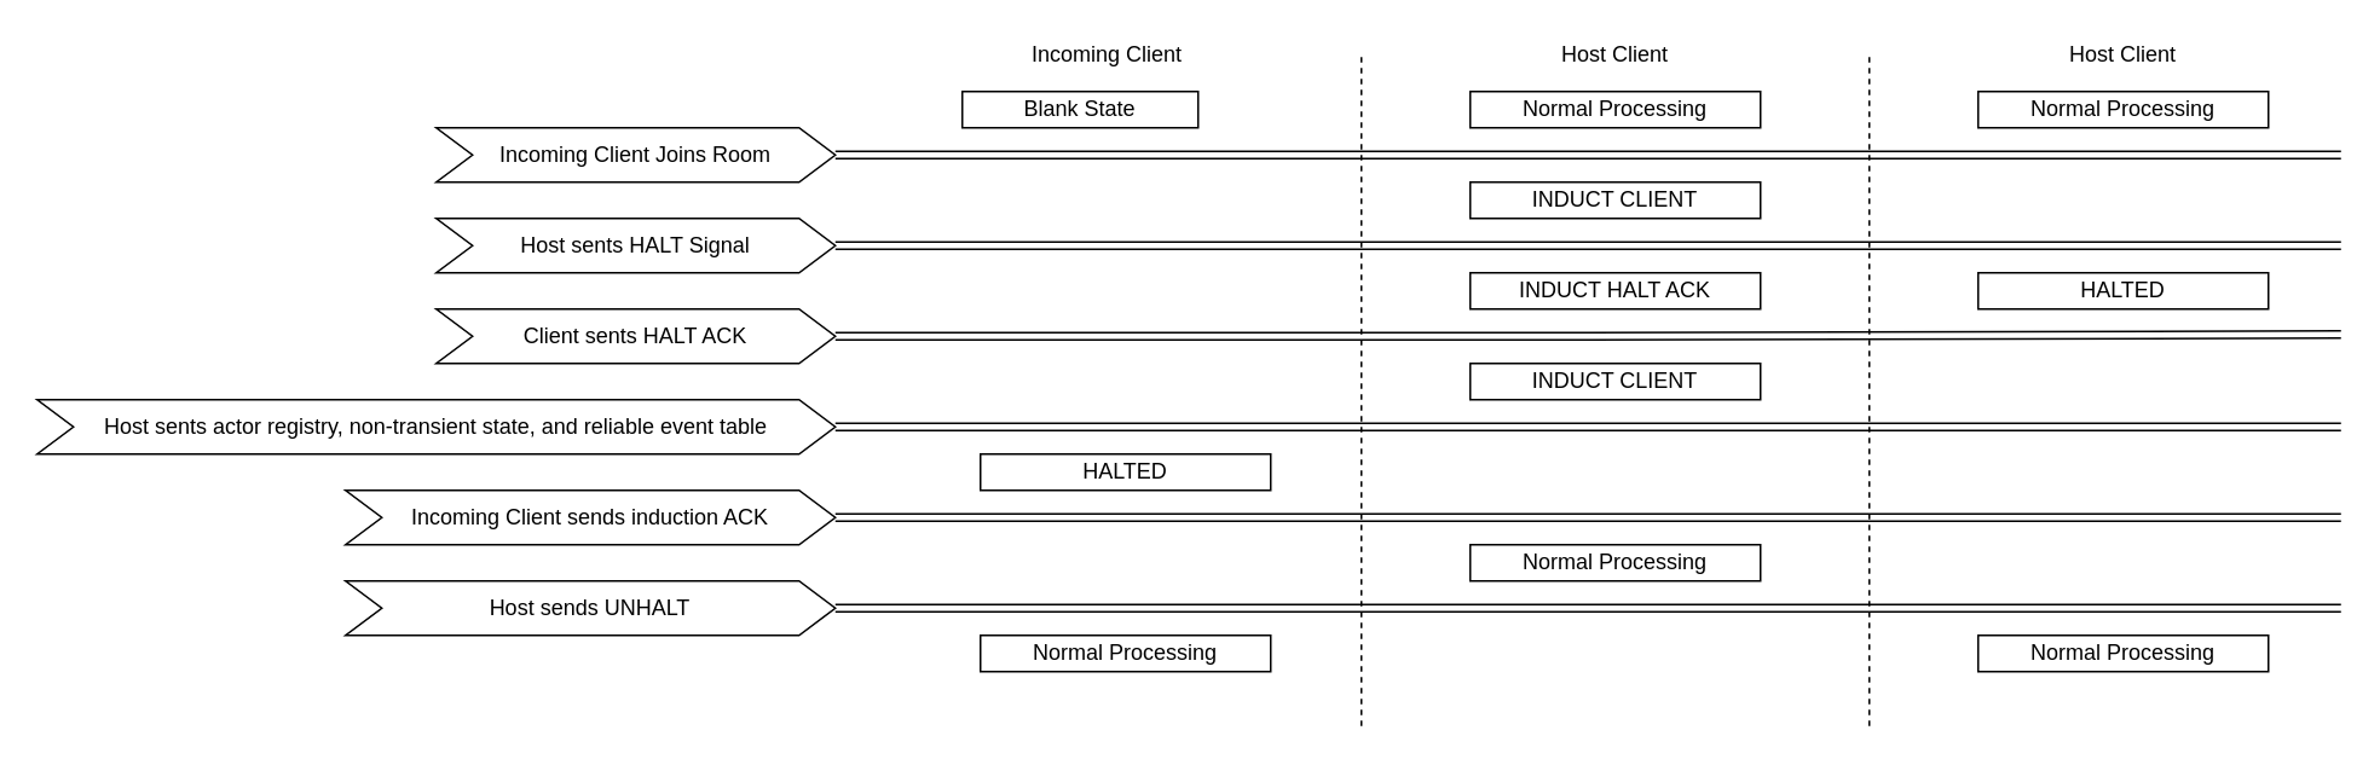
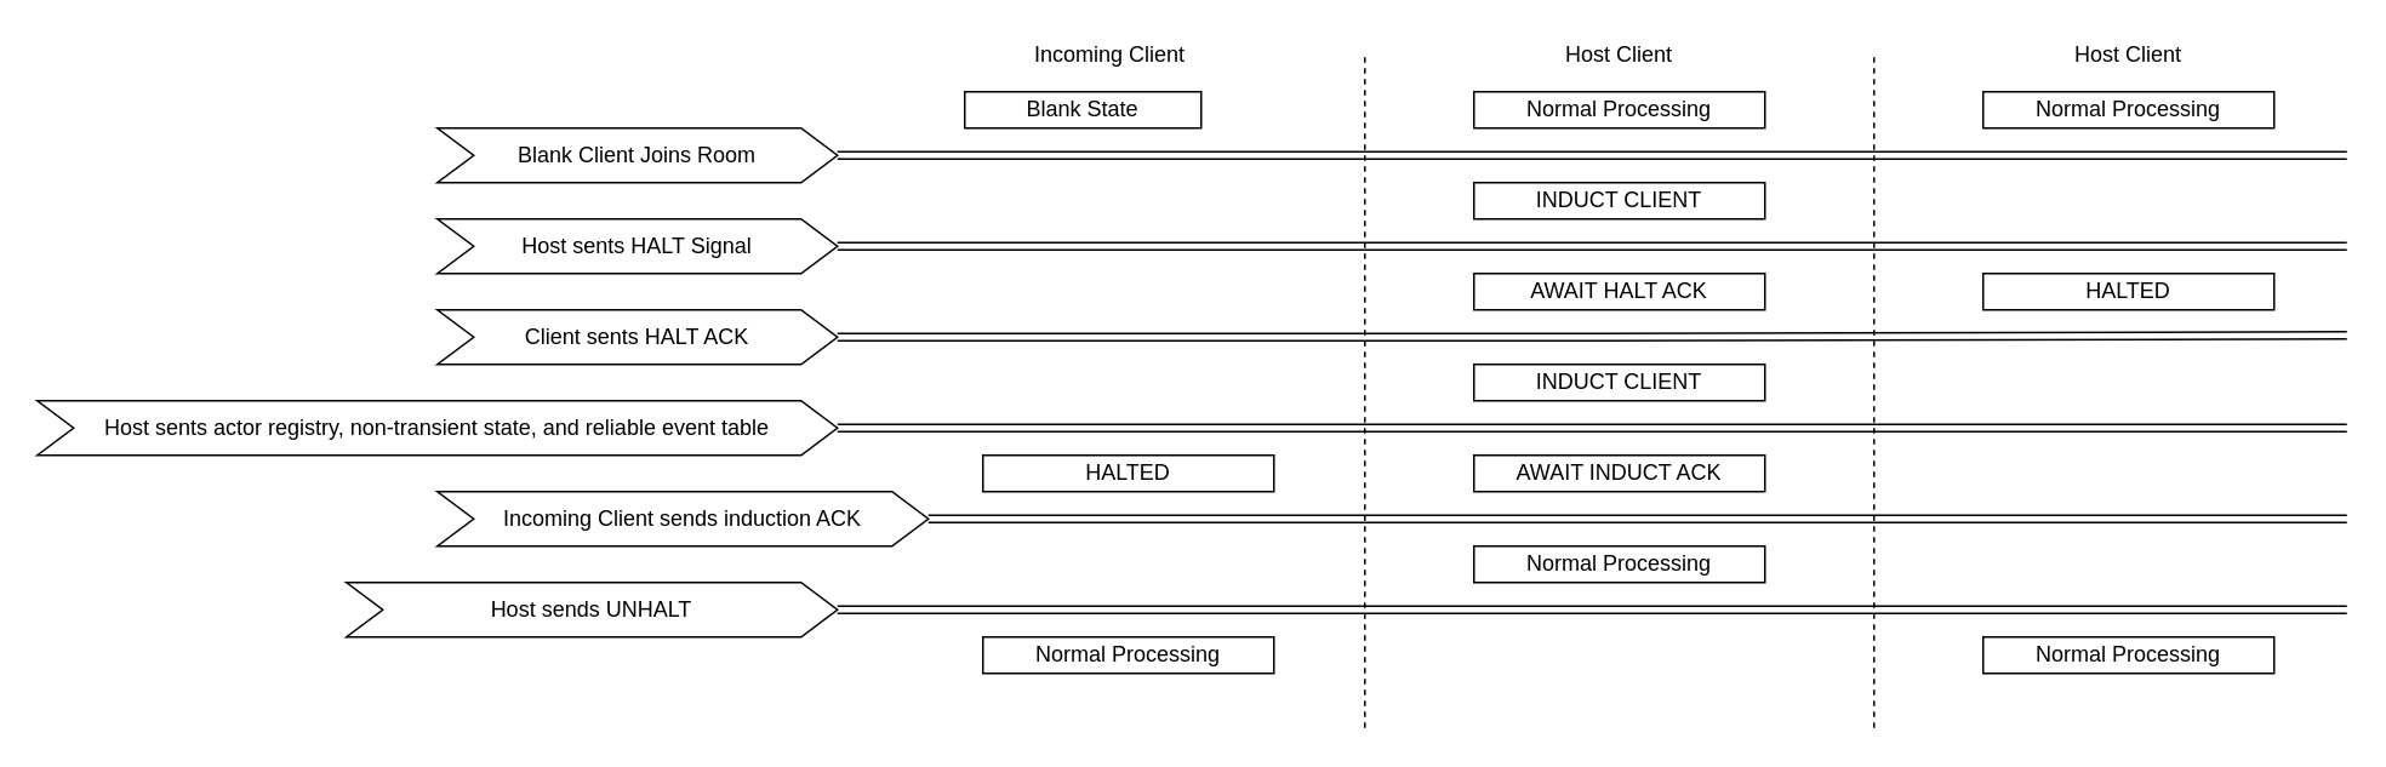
  <mxCell id="0" />
  <mxCell id="1" parent="0" />
  <mxCell id="2" value="" style="endArrow=none;dashed=1;html=1;" edge="1" parent="1"><mxGeometry width="50" height="50" relative="1" as="geometry"><mxPoint x="750" y="400" as="sourcePoint" /><mxPoint x="750" y="30" as="targetPoint" /></mxGeometry></mxCell>
  <mxCell id="3" value="Normal Processing" style="rounded=1;whiteSpace=wrap;html=1;arcSize=0;" vertex="1" parent="1"><mxGeometry x="810" y="50" width="160" height="20" as="geometry" /></mxCell>
  <mxCell id="4" value="Host Client" style="text;html=1;strokeColor=none;fillColor=none;align=center;verticalAlign=middle;whiteSpace=wrap;rounded=0;" vertex="1" parent="1"><mxGeometry x="810" y="20" width="160" height="20" as="geometry" /></mxCell>
  <mxCell id="5" value="" style="endArrow=none;dashed=1;html=1;" edge="1" parent="1"><mxGeometry width="50" height="50" relative="1" as="geometry"><mxPoint x="1030" y="400" as="sourcePoint" /><mxPoint x="1030" y="30" as="targetPoint" /></mxGeometry></mxCell>
  <mxCell id="6" value="Incoming Client" style="text;html=1;strokeColor=none;fillColor=none;align=center;verticalAlign=middle;whiteSpace=wrap;rounded=0;" vertex="1" parent="1"><mxGeometry x="530" y="20" width="160" height="20" as="geometry" /></mxCell>
  <mxCell id="7" value="Blank State" style="rounded=1;whiteSpace=wrap;html=1;arcSize=0;" vertex="1" parent="1"><mxGeometry x="530" y="50" width="130" height="20" as="geometry" /></mxCell>
  <mxCell id="8" value="Host Client" style="text;html=1;strokeColor=none;fillColor=none;align=center;verticalAlign=middle;whiteSpace=wrap;rounded=0;" vertex="1" parent="1"><mxGeometry x="1090" y="20" width="160" height="20" as="geometry" /></mxCell>
  <mxCell id="9" value="Normal Processing" style="rounded=1;whiteSpace=wrap;html=1;arcSize=0;" vertex="1" parent="1"><mxGeometry x="1090" y="50" width="160" height="20" as="geometry" /></mxCell>
  <mxCell id="10" style="edgeStyle=orthogonalEdgeStyle;rounded=0;orthogonalLoop=1;jettySize=auto;html=1;exitX=1;exitY=0.5;exitDx=0;exitDy=0;shape=link;" edge="1" parent="1" source="11"><mxGeometry relative="1" as="geometry"><mxPoint x="1290" y="85" as="targetPoint" /></mxGeometry></mxCell>
- <mxCell id="11" value="Incoming Client Joins Room" style="shape=step;perimeter=stepPerimeter;whiteSpace=wrap;html=1;fixedSize=1;" vertex="1" parent="1"><mxGeometry x="240" y="70" width="220" height="30" as="geometry" /></mxCell>
+ <mxCell id="11" value="Blank Client Joins Room" style="shape=step;perimeter=stepPerimeter;whiteSpace=wrap;html=1;fixedSize=1;" vertex="1" parent="1"><mxGeometry x="240" y="70" width="220" height="30" as="geometry" /></mxCell>
  <mxCell id="12" style="edgeStyle=orthogonalEdgeStyle;rounded=0;orthogonalLoop=1;jettySize=auto;html=1;exitX=1;exitY=0.5;exitDx=0;exitDy=0;shape=link;" edge="1" parent="1" source="13"><mxGeometry relative="1" as="geometry"><mxPoint x="1290" y="135" as="targetPoint" /></mxGeometry></mxCell>
  <mxCell id="13" value="Host sents HALT Signal" style="shape=step;perimeter=stepPerimeter;whiteSpace=wrap;html=1;fixedSize=1;" vertex="1" parent="1"><mxGeometry x="240" y="120" width="220" height="30" as="geometry" /></mxCell>
  <mxCell id="14" value="INDUCT CLIENT" style="rounded=1;whiteSpace=wrap;html=1;arcSize=0;" vertex="1" parent="1"><mxGeometry x="810" y="100" width="160" height="20" as="geometry" /></mxCell>
  <mxCell id="15" style="edgeStyle=orthogonalEdgeStyle;rounded=0;orthogonalLoop=1;jettySize=auto;html=1;exitX=1;exitY=0.5;exitDx=0;exitDy=0;shape=link;" edge="1" parent="1" source="16"><mxGeometry relative="1" as="geometry"><mxPoint x="1290" y="184" as="targetPoint" /></mxGeometry></mxCell>
  <mxCell id="16" value="Client sents HALT ACK" style="shape=step;perimeter=stepPerimeter;whiteSpace=wrap;html=1;fixedSize=1;" vertex="1" parent="1"><mxGeometry x="240" y="170" width="220" height="30" as="geometry" /></mxCell>
  <mxCell id="17" style="edgeStyle=orthogonalEdgeStyle;rounded=0;orthogonalLoop=1;jettySize=auto;html=1;exitX=1;exitY=0.5;exitDx=0;exitDy=0;shape=link;" edge="1" parent="1" source="18"><mxGeometry relative="1" as="geometry"><mxPoint x="1290" y="235" as="targetPoint" /></mxGeometry></mxCell>
  <mxCell id="18" value="Host sents actor registry, non-transient state, and reliable event table" style="shape=step;perimeter=stepPerimeter;whiteSpace=wrap;html=1;fixedSize=1;" vertex="1" parent="1"><mxGeometry x="20" y="220" width="440" height="30" as="geometry" /></mxCell>
  <mxCell id="19" value="HALTED" style="rounded=1;whiteSpace=wrap;html=1;arcSize=0;" vertex="1" parent="1"><mxGeometry x="1090" y="150" width="160" height="20" as="geometry" /></mxCell>
  <mxCell id="20" value="INDUCT CLIENT" style="rounded=1;whiteSpace=wrap;html=1;arcSize=0;" vertex="1" parent="1"><mxGeometry x="810" y="200" width="160" height="20" as="geometry" /></mxCell>
  <mxCell id="21" value="HALTED" style="rounded=1;whiteSpace=wrap;html=1;arcSize=0;" vertex="1" parent="1"><mxGeometry x="540" y="250" width="160" height="20" as="geometry" /></mxCell>
  <mxCell id="22" style="edgeStyle=orthogonalEdgeStyle;rounded=0;orthogonalLoop=1;jettySize=auto;html=1;exitX=1;exitY=0.5;exitDx=0;exitDy=0;shape=link;" edge="1" parent="1" source="23"><mxGeometry relative="1" as="geometry"><mxPoint x="1290" y="285" as="targetPoint" /></mxGeometry></mxCell>
- <mxCell id="23" value="Incoming Client sends induction ACK" style="shape=step;perimeter=stepPerimeter;whiteSpace=wrap;html=1;fixedSize=1;" vertex="1" parent="1"><mxGeometry x="190" y="270" width="270" height="30" as="geometry" /></mxCell>
- <mxCell id="24" value="INDUCT HALT ACK" style="rounded=1;whiteSpace=wrap;html=1;arcSize=0;" vertex="1" parent="1"><mxGeometry x="810" y="150" width="160" height="20" as="geometry" /></mxCell>
+ <mxCell id="23" value="Incoming Client sends induction ACK" style="shape=step;perimeter=stepPerimeter;whiteSpace=wrap;html=1;fixedSize=1;" vertex="1" parent="1"><mxGeometry x="240" y="270" width="270" height="30" as="geometry" /></mxCell>
+ <mxCell id="24" value="AWAIT HALT ACK" style="rounded=1;whiteSpace=wrap;html=1;arcSize=0;" vertex="1" parent="1"><mxGeometry x="810" y="150" width="160" height="20" as="geometry" /></mxCell>
+ <mxCell id="25" value="AWAIT INDUCT ACK" style="rounded=1;whiteSpace=wrap;html=1;arcSize=0;" vertex="1" parent="1"><mxGeometry x="810" y="250" width="160" height="20" as="geometry" /></mxCell>
  <mxCell id="26" value="Normal Processing" style="rounded=1;whiteSpace=wrap;html=1;arcSize=0;" vertex="1" parent="1"><mxGeometry x="810" y="300" width="160" height="20" as="geometry" /></mxCell>
  <mxCell id="27" style="edgeStyle=orthogonalEdgeStyle;rounded=0;orthogonalLoop=1;jettySize=auto;html=1;exitX=1;exitY=0.5;exitDx=0;exitDy=0;shape=link;" edge="1" parent="1" source="28"><mxGeometry relative="1" as="geometry"><mxPoint x="1290" y="335" as="targetPoint" /></mxGeometry></mxCell>
  <mxCell id="28" value="Host sends UNHALT" style="shape=step;perimeter=stepPerimeter;whiteSpace=wrap;html=1;fixedSize=1;" vertex="1" parent="1"><mxGeometry x="190" y="320" width="270" height="30" as="geometry" /></mxCell>
  <mxCell id="29" value="Normal Processing" style="rounded=1;whiteSpace=wrap;html=1;arcSize=0;" vertex="1" parent="1"><mxGeometry x="540" y="350" width="160" height="20" as="geometry" /></mxCell>
  <mxCell id="30" value="Normal Processing" style="rounded=1;whiteSpace=wrap;html=1;arcSize=0;" vertex="1" parent="1"><mxGeometry x="1090" y="350" width="160" height="20" as="geometry" /></mxCell>
